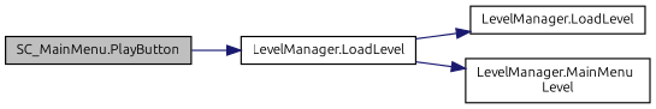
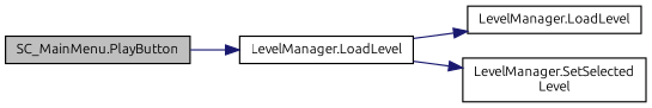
  digraph {
    rankdir=LR
    fontname=Ubuntu
    node [color=black fillcolor=white fontname=Ubuntu fontsize=10 shape=record style=filled]
    edge [color=midnightblue fontname=Ubuntu fontsize=10 labelfontname=Helvetica labelfontsize=10 style=solid]
    n1 [fillcolor=grey75 fontcolor=black height=0.2 label="SC_MainMenu.PlayButton" width=0.4]
    n2 [height=0.2 label="LevelManager.LoadLevel" width=0.4]
    n3 [height=0.2 label="LevelManager.LoadLevel" width=0.4]
-   n4 [height=0.2 label="LevelManager.MainMenu\lLevel" width=0.4]
+   n4 [height=0.2 label="LevelManager.SetSelected\lLevel" width=0.4]
    n1 -> n2
    n2 -> n3
    n2 -> n4
  }
